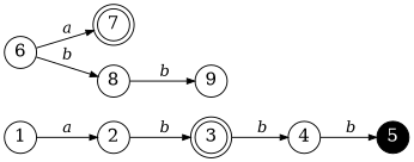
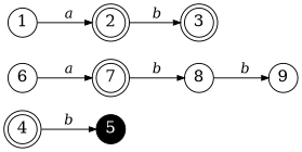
  digraph {
    rankdir=LR
    splines=line
    node [fixedsize=true fontsize=16 shape=circle]
    edge [arrowsize=0.7]
    5 [fillcolor=black fontcolor=white style=filled width=0.4]
    6 [width=0.4]
    3 [shape=doublecircle width=0.4]
    7 [shape=doublecircle width=0.4]
    9 [width=0.4]
    8 [width=0.4]
-   4 [width=0.4]
+   4 [shape=doublecircle width=0.4]
    1 [width=0.4]
-   2 [width=0.4]
+   2 [shape=doublecircle width=0.4]
    subgraph sub_1 {
      5
    }
    subgraph sub_2 {
      6
      3
      7
      9
    }
    6 -> 7 [label=< <i>a</i>>]
-   6 -> 8 [label=< <i>b</i>>]
-   3 -> 4 [label=< <i>b</i>>]
+   7 -> 8 [label=< <i>b</i>>]
    8 -> 9 [label=< <i>b</i>>]
    4 -> 5 [label=< <i>b</i>>]
    1 -> 2 [label=< <i>a</i>>]
    2 -> 3 [label=< <i>b</i>>]
  }
